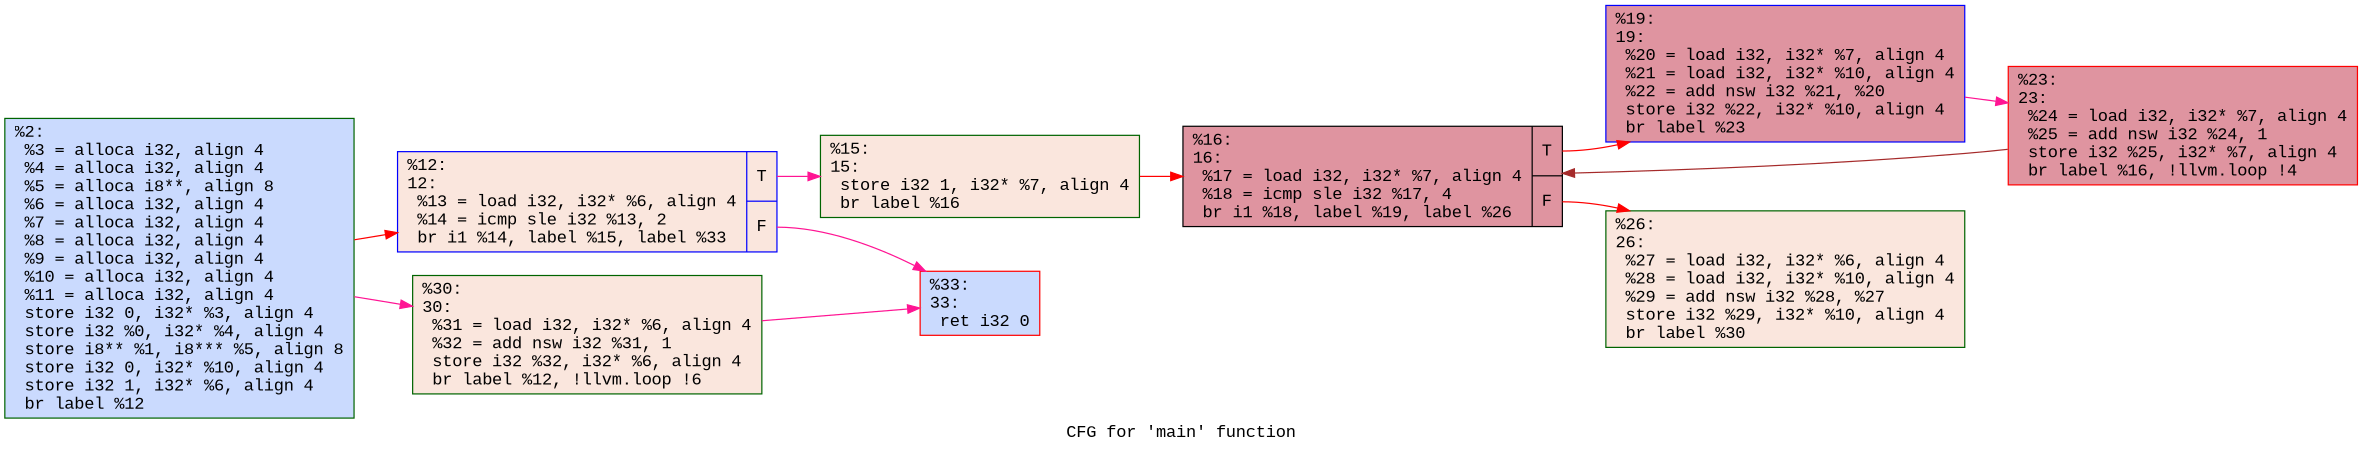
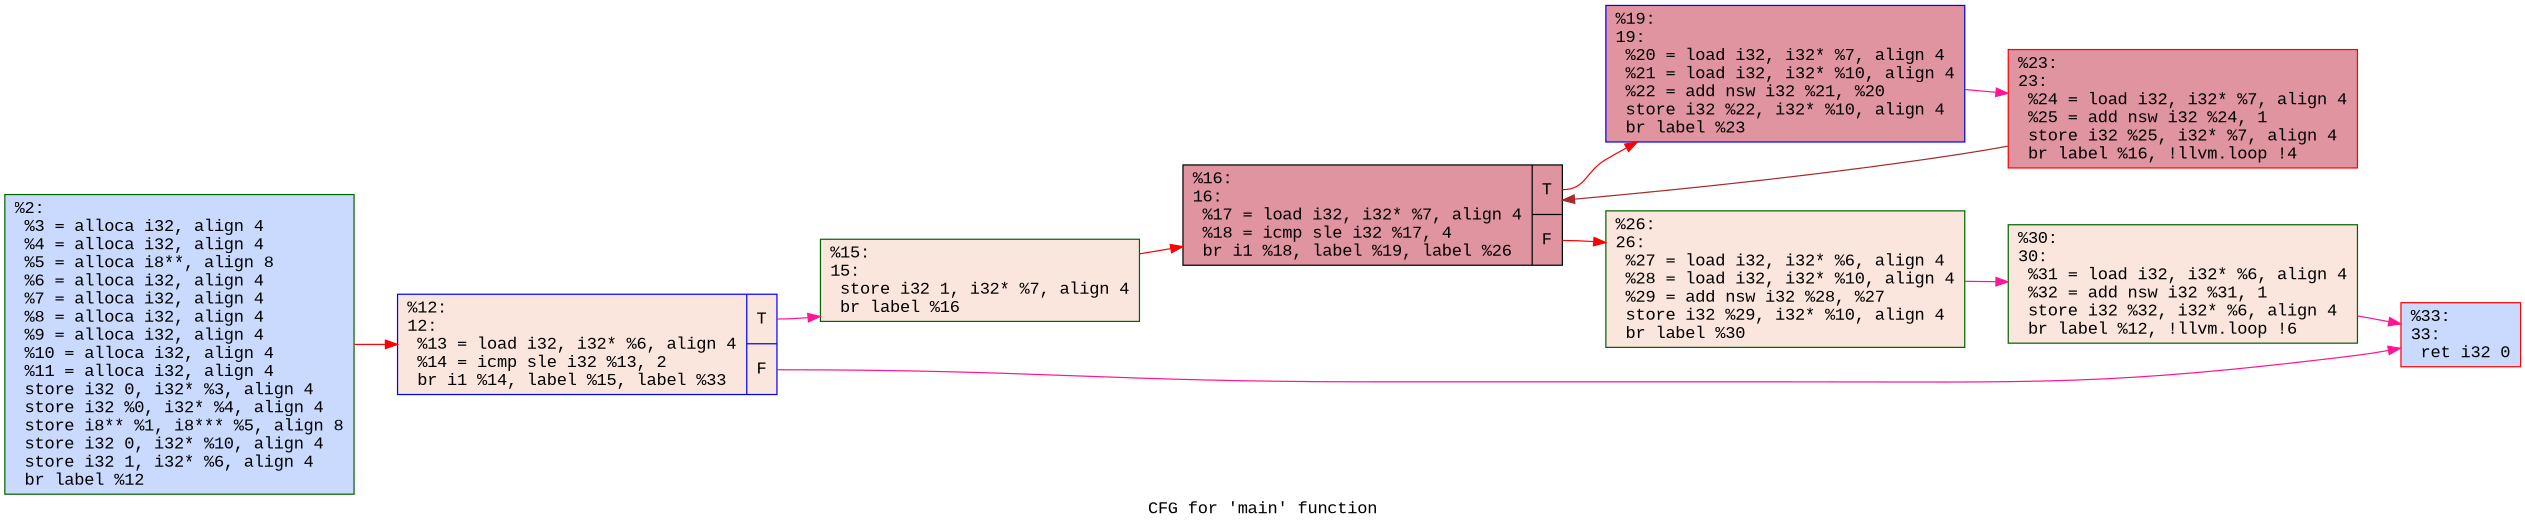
  digraph {
    fontname="Liberation Mono"
    label="CFG for 'main' function"
    rankdir=LR
    node [color=darkgreen fillcolor="#f3c7b170" fontname="Liberation Mono" shape=record style=filled]
    edge [color=deeppink fontname="Liberation Mono"]
    n1 [fillcolor="#88abfd70" label="{%2:\l  %3 = alloca i32, align 4\l  %4 = alloca i32, align 4\l  %5 = alloca i8**, align 8\l  %6 = alloca i32, align 4\l  %7 = alloca i32, align 4\l  %8 = alloca i32, align 4\l  %9 = alloca i32, align 4\l  %10 = alloca i32, align 4\l  %11 = alloca i32, align 4\l  store i32 0, i32* %3, align 4\l  store i32 %0, i32* %4, align 4\l  store i8** %1, i8*** %5, align 8\l  store i32 0, i32* %10, align 4\l  store i32 1, i32* %6, align 4\l  br label %12\l}"]
    n2 [color=blue label="{%12:\l12:                                               \l  %13 = load i32, i32* %6, align 4\l  %14 = icmp sle i32 %13, 2\l  br i1 %14, label %15, label %33\l|{<s0>T|<s1>F}}"]
    n3 [label="{%15:\l15:                                               \l  store i32 1, i32* %7, align 4\l  br label %16\l}"]
    n4 [color=red fillcolor="#88abfd70" label="{%33:\l33:                                               \l  ret i32 0\l}"]
    n5 [color=black fillcolor="#b70d2870" label="{%16:\l16:                                               \l  %17 = load i32, i32* %7, align 4\l  %18 = icmp sle i32 %17, 4\l  br i1 %18, label %19, label %26\l|{<s0>T|<s1>F}}"]
    n6 [color=blue fillcolor="#b70d2870" label="{%19:\l19:                                               \l  %20 = load i32, i32* %7, align 4\l  %21 = load i32, i32* %10, align 4\l  %22 = add nsw i32 %21, %20\l  store i32 %22, i32* %10, align 4\l  br label %23\l}"]
    n7 [label="{%26:\l26:                                               \l  %27 = load i32, i32* %6, align 4\l  %28 = load i32, i32* %10, align 4\l  %29 = add nsw i32 %28, %27\l  store i32 %29, i32* %10, align 4\l  br label %30\l}"]
    n8 [color=red fillcolor="#b70d2870" label="{%23:\l23:                                               \l  %24 = load i32, i32* %7, align 4\l  %25 = add nsw i32 %24, 1\l  store i32 %25, i32* %7, align 4\l  br label %16, !llvm.loop !4\l}"]
    n9 [label="{%30:\l30:                                               \l  %31 = load i32, i32* %6, align 4\l  %32 = add nsw i32 %31, 1\l  store i32 %32, i32* %6, align 4\l  br label %12, !llvm.loop !6\l}"]
    n1 -> n2 [color=red]
    n2 -> n3 [tailport=s0]
    n2 -> n4 [tailport=s1]
    n3 -> n5 [color=red]
    n5 -> n6 [color=red tailport=s0]
    n5 -> n7 [color=red tailport=s1]
    n6 -> n8
-   n1 -> n9
+   n7 -> n9
    n8 -> n5 [color=brown]
    n9 -> n4
  }
